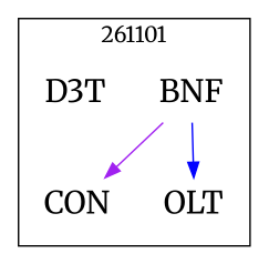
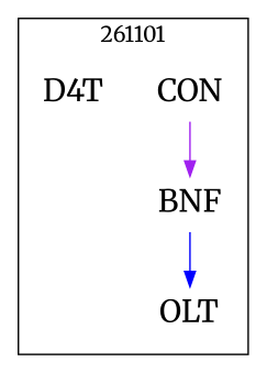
  strict digraph {
    fontname=Merriweather
    node [fontname=Merriweather fontsize=20 shape=plaintext]
    edge [fontname=Merriweather]
    n1 [label=CON]
    n2 [label=BNF]
    n3 [label=OLT]
-   n4 [label=D3T]
+   n4 [label=D4T]
    subgraph cluster_1 {
      label=261101
      labeldoc=t
      n1
      n2
      n3
      n4
    }
-   n2 -> n1 [color=purple]
+   n1 -> n2 [color=purple]
    n2 -> n3 [color=blue]
  }
